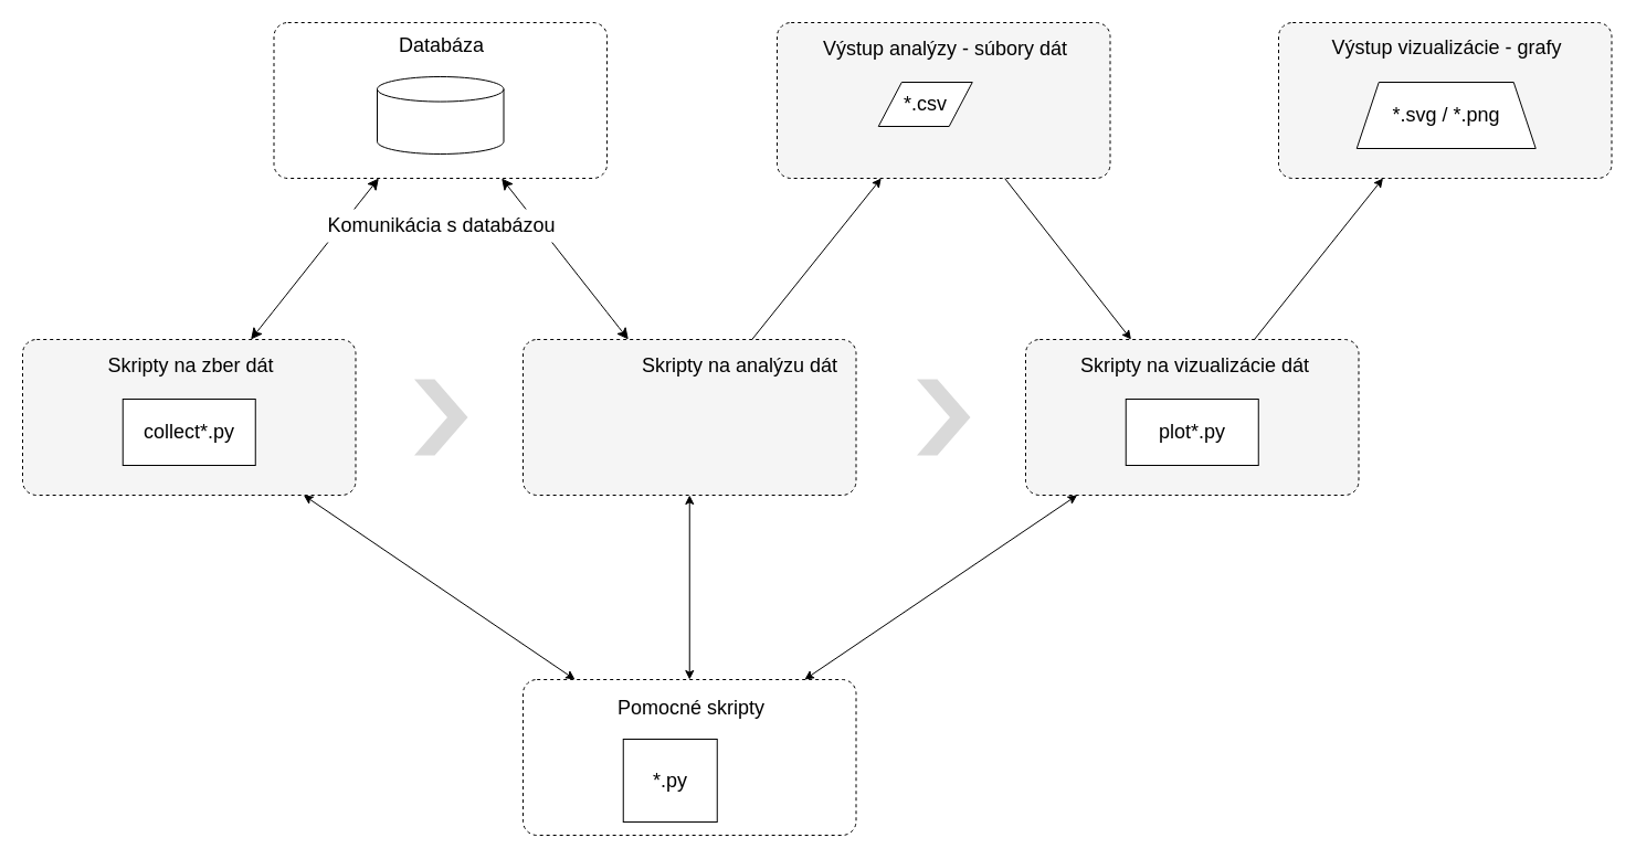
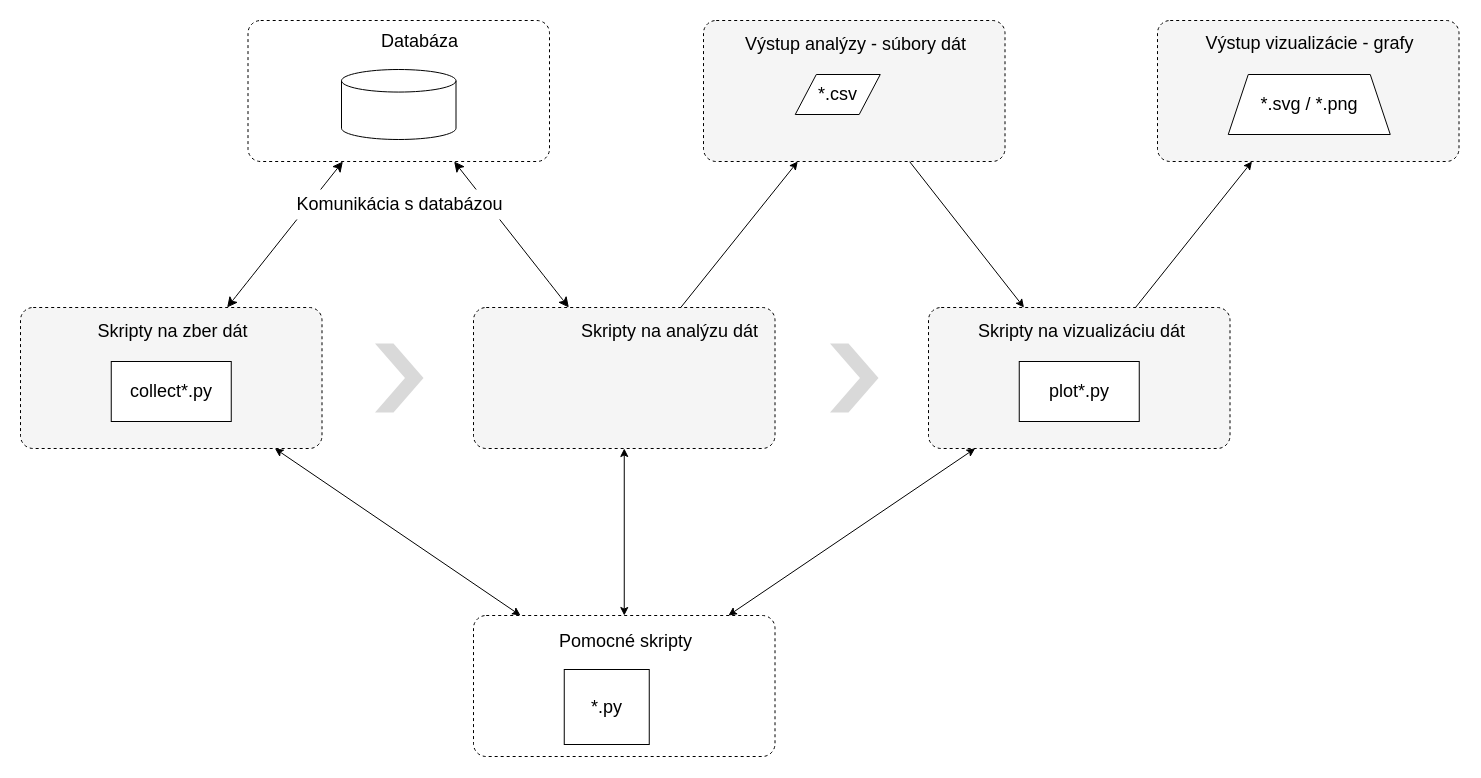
  <mxCell id="0" />
  <mxCell id="1" parent="0" />
  <mxCell id="2" value="" style="group" vertex="1" connectable="0" parent="1"><mxGeometry x="20" y="20" width="1438.5" height="736" as="geometry" /></mxCell>
  <mxCell id="3" value="" style="rounded=1;whiteSpace=wrap;html=1;fontSize=18;fillColor=#f5f5f5;dashed=1;arcSize=9;" parent="2" vertex="1"><mxGeometry x="1137" width="301.5" height="141" as="geometry" /></mxCell>
  <mxCell id="4" value="" style="rounded=1;whiteSpace=wrap;html=1;fontSize=18;fillColor=#f5f5f5;dashed=1;arcSize=9;strokeColor=#000000;" parent="2" vertex="1"><mxGeometry x="908" y="287" width="301.5" height="141" as="geometry" /></mxCell>
  <mxCell id="5" value="" style="rounded=1;whiteSpace=wrap;html=1;fontSize=18;fillColor=#F5F5F5;dashed=1;arcSize=9;strokeColor=default;" parent="2" vertex="1"><mxGeometry y="287" width="301.5" height="141" as="geometry" /></mxCell>
  <mxCell id="6" value="&lt;font style=&quot;font-size: 18px;&quot;&gt;collect*.py&lt;/font&gt;" style="rounded=0;whiteSpace=wrap;html=1;fontSize=18;" parent="2" vertex="1"><mxGeometry x="90.75" y="341" width="120" height="60" as="geometry" /></mxCell>
  <mxCell id="7" value="Skripty na zber dát" style="text;html=1;align=center;verticalAlign=middle;resizable=0;points=[];autosize=1;strokeColor=none;fillColor=none;fontSize=18;" parent="2" vertex="1"><mxGeometry x="68.25" y="294" width="168" height="34" as="geometry" /></mxCell>
  <mxCell id="8" value="" style="rounded=1;whiteSpace=wrap;html=1;fontSize=18;fillColor=#f5f5f5;dashed=1;arcSize=9;strokeColor=#000000;" parent="2" vertex="1"><mxGeometry x="453" y="287" width="301.5" height="141" as="geometry" /></mxCell>
  <mxCell id="9" value="Skripty na analýzu dát" style="text;html=1;align=center;verticalAlign=middle;resizable=0;points=[];autosize=1;strokeColor=none;fillColor=none;fontSize=18;" parent="2" vertex="1"><mxGeometry x="551.25" y="294" width="195" height="34" as="geometry" /></mxCell>
  <mxCell id="10" value="" style="rounded=1;whiteSpace=wrap;html=1;fontSize=18;fillColor=none;dashed=1;arcSize=9;" parent="2" vertex="1"><mxGeometry x="227.5" width="301.5" height="141" as="geometry" /></mxCell>
  <mxCell id="11" style="edgeStyle=none;curved=1;rounded=0;orthogonalLoop=1;jettySize=auto;html=1;fontSize=18;startSize=8;endSize=8;startArrow=classic;startFill=1;" edge="1" parent="2" source="5" target="10"><mxGeometry relative="1" as="geometry" /></mxCell>
  <mxCell id="12" value="" style="shape=cylinder3;whiteSpace=wrap;html=1;boundedLbl=1;backgroundOutline=1;size=11.286;rounded=1;fontSize=18;fillColor=none;" parent="2" vertex="1"><mxGeometry x="321" y="49" width="114.5" height="70" as="geometry" /></mxCell>
- <mxCell id="13" value="Databáza" style="text;html=1;align=center;verticalAlign=middle;resizable=0;points=[];autosize=1;strokeColor=none;fillColor=none;fontSize=18;" parent="2" vertex="1"><mxGeometry x="331.25" y="4" width="95" height="34" as="geometry" /></mxCell>
+ <mxCell id="13" value="Databáza" style="text;html=1;align=center;verticalAlign=middle;resizable=0;points=[];autosize=1;strokeColor=none;fillColor=none;fontSize=18;" parent="2" vertex="1"><mxGeometry x="351.25" y="4" width="95" height="34" as="geometry" /></mxCell>
  <mxCell id="14" style="edgeStyle=none;rounded=0;orthogonalLoop=1;jettySize=auto;html=1;strokeWidth=1;fontSize=18;startArrow=none;startFill=0;endArrow=classic;endFill=1;" parent="2" source="15" target="4" edge="1"><mxGeometry relative="1" as="geometry" /></mxCell>
  <mxCell id="15" value="" style="rounded=1;whiteSpace=wrap;html=1;fontSize=18;fillColor=#f5f5f5;dashed=1;arcSize=9;" parent="2" vertex="1"><mxGeometry x="683" width="301.5" height="141" as="geometry" /></mxCell>
  <mxCell id="16" value="Výstup analýzy - súbory dát" style="text;html=1;align=center;verticalAlign=middle;resizable=0;points=[];autosize=1;strokeColor=none;fillColor=none;fontSize=18;" parent="2" vertex="1"><mxGeometry x="715.25" y="7" width="239" height="34" as="geometry" /></mxCell>
  <mxCell id="17" value="" style="edgeStyle=none;rounded=0;orthogonalLoop=1;jettySize=auto;html=1;fontSize=18;startArrow=none;startFill=0;endArrow=classic;endFill=1;strokeWidth=1;" parent="2" source="8" target="15" edge="1"><mxGeometry relative="1" as="geometry"><mxPoint x="657.62" y="287" as="sourcePoint" /><mxPoint x="712.505" y="218" as="targetPoint" /></mxGeometry></mxCell>
  <mxCell id="18" value="&lt;font style=&quot;font-size: 18px;&quot;&gt;plot*.py&lt;/font&gt;" style="rounded=0;whiteSpace=wrap;html=1;fontSize=18;" parent="2" vertex="1"><mxGeometry x="998.75" y="341" width="120" height="60" as="geometry" /></mxCell>
- <mxCell id="19" value="Skripty na vizualizácie dát" style="text;html=1;align=center;verticalAlign=middle;resizable=0;points=[];autosize=1;strokeColor=none;fillColor=none;fontSize=18;" parent="2" vertex="1"><mxGeometry x="948.25" y="294" width="225" height="34" as="geometry" /></mxCell>
+ <mxCell id="19" value="Skripty na vizualizáciu dát" style="text;html=1;align=center;verticalAlign=middle;resizable=0;points=[];autosize=1;strokeColor=none;fillColor=none;fontSize=18;" parent="2" vertex="1"><mxGeometry x="948.25" y="294" width="225" height="34" as="geometry" /></mxCell>
  <mxCell id="20" value="*.csv" style="shape=parallelogram;perimeter=parallelogramPerimeter;whiteSpace=wrap;html=1;fixedSize=1;rounded=0;fontSize=18;fillColor=default;size=21.059;" parent="2" vertex="1"><mxGeometry x="774.75" y="54" width="85" height="40" as="geometry" /></mxCell>
  <mxCell id="21" value="*.svg / *.png" style="shape=trapezoid;perimeter=trapezoidPerimeter;whiteSpace=wrap;html=1;fixedSize=1;rounded=0;fontSize=18;fillColor=default;" parent="2" vertex="1"><mxGeometry x="1207.75" y="54" width="162" height="60" as="geometry" /></mxCell>
  <mxCell id="22" style="edgeStyle=none;curved=1;rounded=0;orthogonalLoop=1;jettySize=auto;html=1;fontSize=18;startArrow=classic;startFill=1;startSize=8;endSize=8;" edge="1" parent="2" source="8" target="10"><mxGeometry relative="1" as="geometry" /></mxCell>
  <mxCell id="23" style="edgeStyle=none;rounded=0;orthogonalLoop=1;jettySize=auto;html=1;strokeWidth=1;fontSize=18;startArrow=classic;startFill=1;endArrow=none;endFill=0;" parent="2" source="3" target="4" edge="1"><mxGeometry relative="1" as="geometry" /></mxCell>
  <mxCell id="24" value="Výstup vizualizácie - grafy" style="text;html=1;align=center;verticalAlign=middle;resizable=0;points=[];autosize=1;strokeColor=none;fillColor=none;fontSize=18;" parent="2" vertex="1"><mxGeometry x="1175.75" y="6" width="226" height="34" as="geometry" /></mxCell>
  <mxCell id="25" style="edgeStyle=none;rounded=0;orthogonalLoop=1;jettySize=auto;html=1;strokeWidth=1;fontSize=18;startArrow=classic;startFill=1;endArrow=classic;endFill=1;" parent="2" source="28" target="5" edge="1"><mxGeometry relative="1" as="geometry" /></mxCell>
  <mxCell id="26" style="edgeStyle=none;rounded=0;orthogonalLoop=1;jettySize=auto;html=1;strokeWidth=1;fontSize=18;startArrow=classic;startFill=1;endArrow=classic;endFill=1;" parent="2" source="28" target="4" edge="1"><mxGeometry relative="1" as="geometry" /></mxCell>
  <mxCell id="27" style="edgeStyle=none;rounded=0;orthogonalLoop=1;jettySize=auto;html=1;strokeWidth=1;fontSize=18;startArrow=classic;startFill=1;endArrow=classic;endFill=1;" parent="2" source="28" target="8" edge="1"><mxGeometry relative="1" as="geometry" /></mxCell>
  <mxCell id="28" value="" style="rounded=1;whiteSpace=wrap;html=1;fontSize=18;fillColor=none;dashed=1;arcSize=9;" parent="2" vertex="1"><mxGeometry x="453" y="595" width="301.5" height="141" as="geometry" /></mxCell>
  <mxCell id="29" value="&lt;font style=&quot;font-size: 18px;&quot;&gt;*.py&lt;/font&gt;" style="rounded=0;whiteSpace=wrap;html=1;fontSize=18;" parent="2" vertex="1"><mxGeometry x="543.75" y="649" width="85" height="75" as="geometry" /></mxCell>
  <mxCell id="30" value="Pomocné skripty" style="text;html=1;align=center;verticalAlign=middle;resizable=0;points=[];autosize=1;strokeColor=none;fillColor=none;fontSize=18;" parent="2" vertex="1"><mxGeometry x="529.75" y="604" width="151" height="34" as="geometry" /></mxCell>
  <mxCell id="31" value="" style="html=1;shadow=0;dashed=0;align=center;verticalAlign=middle;shape=mxgraph.arrows2.arrow;dy=0;dx=30;notch=30;rounded=0;fontSize=18;fillColor=#D9D9D9;strokeColor=none;" parent="2" vertex="1"><mxGeometry x="809.5" y="323" width="48.5" height="69" as="geometry" /></mxCell>
  <mxCell id="32" value="" style="html=1;shadow=0;dashed=0;align=center;verticalAlign=middle;shape=mxgraph.arrows2.arrow;dy=0;dx=30;notch=30;rounded=0;fontSize=18;fillColor=#D9D9D9;strokeColor=none;" parent="2" vertex="1"><mxGeometry x="354.5" y="323" width="48.5" height="69" as="geometry" /></mxCell>
  <mxCell id="33" value="Komunikácia s databázou" style="text;html=1;align=center;verticalAlign=middle;resizable=0;points=[];autosize=1;strokeColor=none;fillColor=default;fontSize=18;spacing=0;" vertex="1" parent="2"><mxGeometry x="268.75" y="169" width="220" height="30" as="geometry" /></mxCell>
